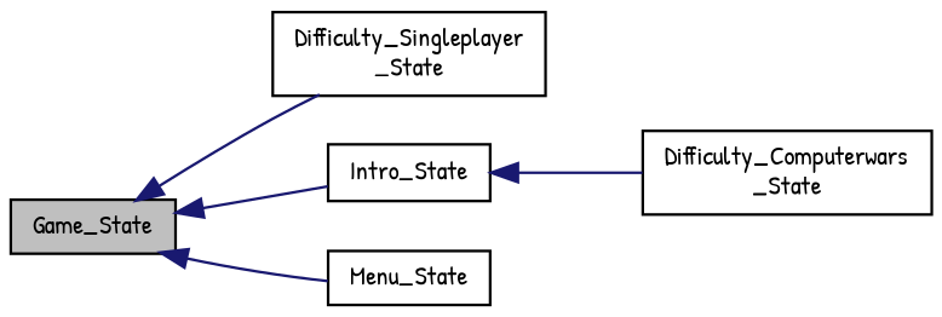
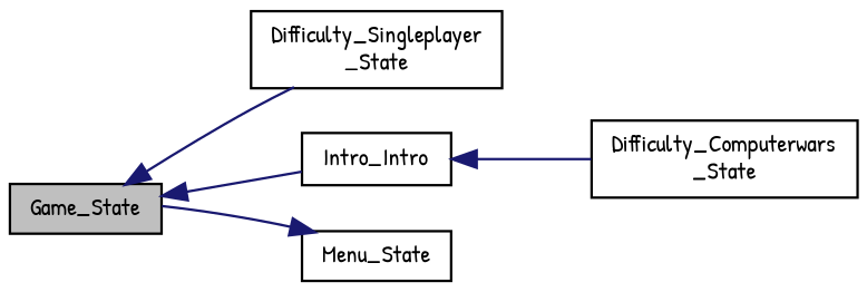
  digraph {
    fontname="Patrick Hand"
    rankdir=LR
    node [color=black fillcolor=white fontname="Patrick Hand" fontsize=10 shape=record style=filled]
    edge [color=midnightblue dir=back fontname="Patrick Hand" fontsize=10 labelfontname=Helvetica labelfontsize=10 style=solid]
    n1 [fillcolor=grey75 fontcolor=black height=0.2 label=Game_State width=0.4]
    n2 [height=0.2 label="Difficulty_Singleplayer\l_State" width=0.4]
-   n3 [height=0.2 label=Intro_State width=0.4]
+   n3 [height=0.2 label=Intro_Intro width=0.4]
    n4 [height=0.2 label=Menu_State width=0.4]
    n5 [height=0.2 label="Difficulty_Computerwars\l_State" width=0.4]
    n1 -> n2
    n1 -> n3
-   n1 -> n4
+   n4 -> n1
    n3 -> n5
  }
